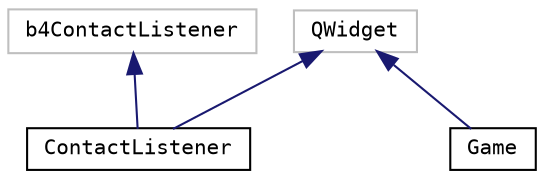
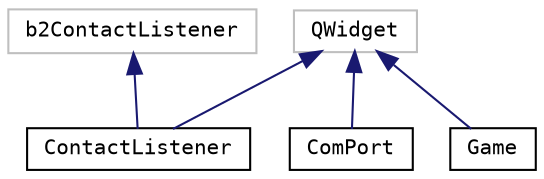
  digraph {
    fontname="DejaVu Sans Mono"
    rankdir=TB
    node [color=black fillcolor=white fontname="DejaVu Sans Mono" fontsize=10 shape=record style=filled]
    edge [color=midnightblue dir=back fontname="DejaVu Sans Mono" fontsize=10 labelfontname=Helvetica labelfontsize=10 style=solid]
-   n1 [color=grey75 height=0.2 label=b4ContactListener width=0.4]
+   n1 [color=grey75 height=0.2 label=b2ContactListener width=0.4]
    n2 [height=0.2 label=ContactListener width=0.4]
    n3 [color=grey75 height=0.2 label=QWidget width=0.4]
+   n4 [height=0.2 label=ComPort width=0.4]
    n5 [height=0.2 label=Game width=0.4]
    n1 -> n2
    n3 -> n2
+   n3 -> n4
    n3 -> n5
  }
